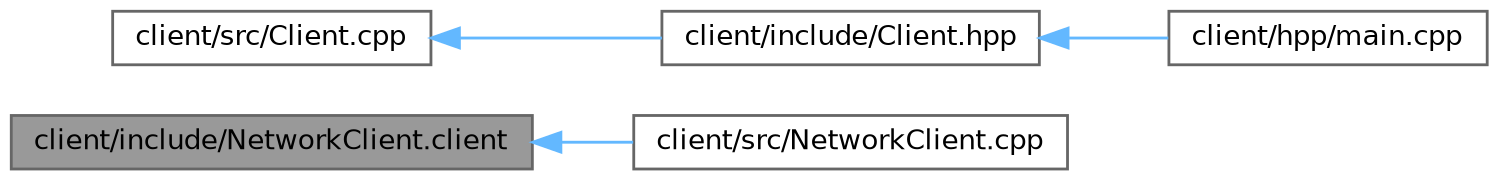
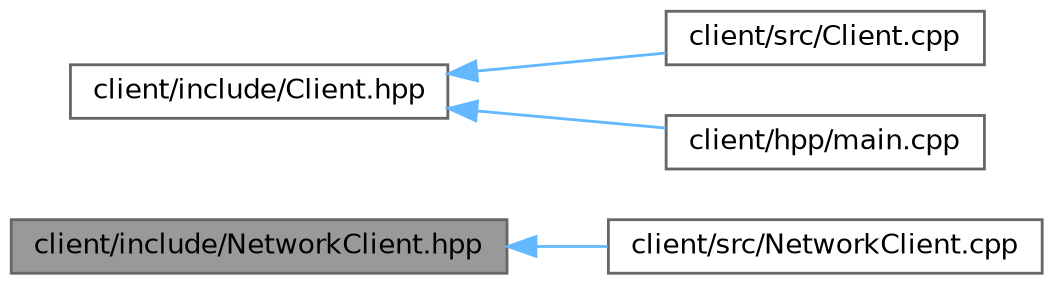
  digraph {
    rankdir=LR
    node [color=grey40 fillcolor=white fontname=Helvetica fontsize=10 shape=box style=filled]
    edge [color=steelblue1 dir=back fontname=Helvetica fontsize=10 labelfontname=Helvetica labelfontsize=10 style=solid]
-   n1 [color=gray40 fillcolor=grey60 fontcolor=black height=0.2 label="client/include/NetworkClient.client" width=0.4]
+   n1 [color=gray40 fillcolor=grey60 fontcolor=black height=0.2 label="client/include/NetworkClient.hpp" width=0.4]
    n2 [height=0.2 label="client/src/NetworkClient.cpp" width=0.4]
    n3 [height=0.2 label="client/include/Client.hpp" width=0.4]
    n4 [height=0.2 label="client/src/Client.cpp" width=0.4]
    n5 [height=0.2 label="client/hpp/main.cpp" width=0.4]
    n1 -> n2
-   n4 -> n3
+   n3 -> n4
    n3 -> n5
  }
